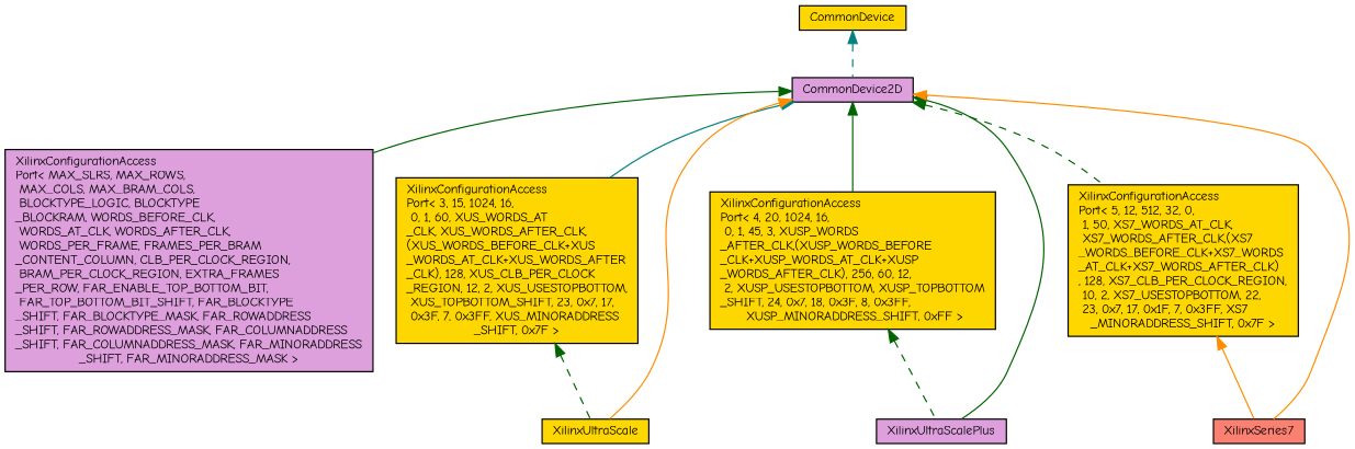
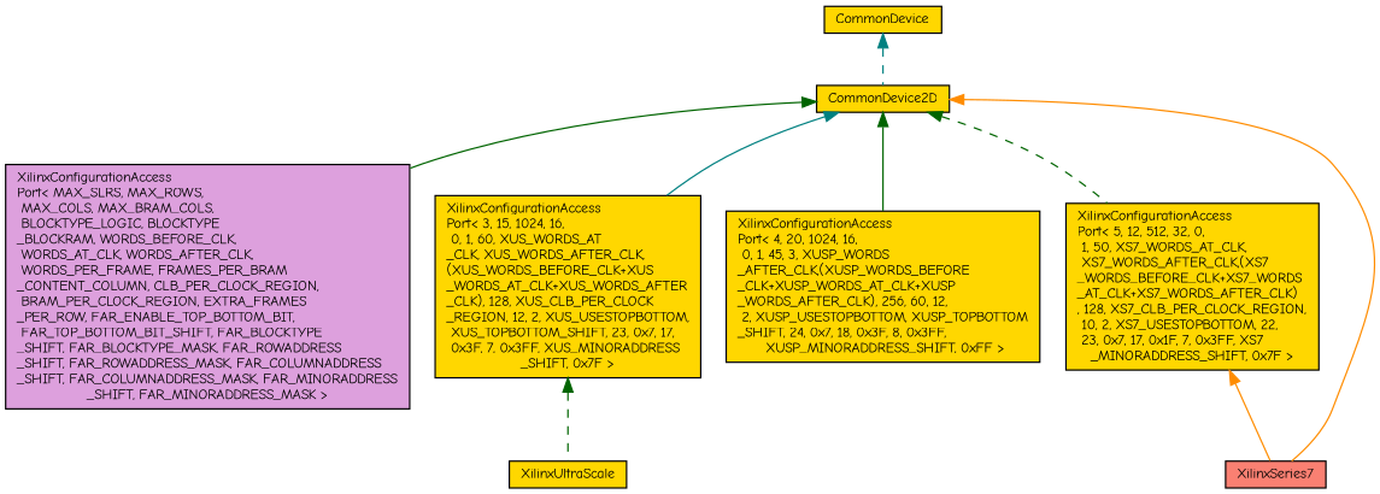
  digraph {
    fontname="Comic Neue"
    rankdir=TB
    node [color=black fillcolor=gold fontname="Comic Neue" fontsize=10 shape=record style=filled]
    edge [color=darkgreen dir=back fontname="Comic Neue" fontsize=10 labelfontname=Helvetica labelfontsize=10 style=solid]
    n1 [height=0.2 label=CommonDevice width=0.4]
-   n2 [fillcolor=plum height=0.2 label=CommonDevice2D width=0.4]
+   n2 [height=0.2 label=CommonDevice2D width=0.4]
    n3 [fillcolor=plum height=0.2 label="XilinxConfigurationAccess\lPort\< MAX_SLRS, MAX_ROWS,\l MAX_COLS, MAX_BRAM_COLS,\l BLOCKTYPE_LOGIC, BLOCKTYPE\l_BLOCKRAM, WORDS_BEFORE_CLK,\l WORDS_AT_CLK, WORDS_AFTER_CLK,\l WORDS_PER_FRAME, FRAMES_PER_BRAM\l_CONTENT_COLUMN, CLB_PER_CLOCK_REGION,\l BRAM_PER_CLOCK_REGION, EXTRA_FRAMES\l_PER_ROW, FAR_ENABLE_TOP_BOTTOM_BIT,\l FAR_TOP_BOTTOM_BIT_SHIFT, FAR_BLOCKTYPE\l_SHIFT, FAR_BLOCKTYPE_MASK, FAR_ROWADDRESS\l_SHIFT, FAR_ROWADDRESS_MASK, FAR_COLUMNADDRESS\l_SHIFT, FAR_COLUMNADDRESS_MASK, FAR_MINORADDRESS\l_SHIFT, FAR_MINORADDRESS_MASK \>" width=0.4]
    n4 [height=0.2 label="XilinxConfigurationAccess\lPort\< 3, 15, 1024, 16,\l 0, 1, 60, XUS_WORDS_AT\l_CLK, XUS_WORDS_AFTER_CLK,\l(XUS_WORDS_BEFORE_CLK+XUS\l_WORDS_AT_CLK+XUS_WORDS_AFTER\l_CLK), 128, XUS_CLB_PER_CLOCK\l_REGION, 12, 2, XUS_USESTOPBOTTOM,\l XUS_TOPBOTTOM_SHIFT, 23, 0x7, 17,\l 0x3F, 7, 0x3FF, XUS_MINORADDRESS\l_SHIFT, 0x7F \>" width=0.4]
    n5 [height=0.2 label=XilinxUltraScale width=0.4]
    n6 [height=0.2 label="XilinxConfigurationAccess\lPort\< 4, 20, 1024, 16,\l 0, 1, 45, 3, XUSP_WORDS\l_AFTER_CLK,(XUSP_WORDS_BEFORE\l_CLK+XUSP_WORDS_AT_CLK+XUSP\l_WORDS_AFTER_CLK), 256, 60, 12,\l 2, XUSP_USESTOPBOTTOM, XUSP_TOPBOTTOM\l_SHIFT, 24, 0x7, 18, 0x3F, 8, 0x3FF,\l XUSP_MINORADDRESS_SHIFT, 0xFF \>" width=0.4]
-   n7 [fillcolor=plum height=0.2 label=XilinxUltraScalePlus width=0.4]
    n8 [height=0.2 label="XilinxConfigurationAccess\lPort\< 5, 12, 512, 32, 0,\l 1, 50, XS7_WORDS_AT_CLK,\l XS7_WORDS_AFTER_CLK,(XS7\l_WORDS_BEFORE_CLK+XS7_WORDS\l_AT_CLK+XS7_WORDS_AFTER_CLK)\l, 128, XS7_CLB_PER_CLOCK_REGION,\l 10, 2, XS7_USESTOPBOTTOM, 22,\l 23, 0x7, 17, 0x1F, 7, 0x3FF, XS7\l_MINORADDRESS_SHIFT, 0x7F \>" width=0.4]
    n9 [fillcolor=salmon height=0.2 label=XilinxSeries7 width=0.4]
    n1 -> n2 [color=teal style=dashed]
    n2 -> n3
    n2 -> n4 [color=teal]
-   n2 -> n5 [color=darkorange]
    n2 -> n6
-   n2 -> n7
    n2 -> n8 [style=dashed]
    n2 -> n9 [color=darkorange]
    n4 -> n5 [style=dashed]
-   n6 -> n7 [style=dashed]
    n8 -> n9 [color=darkorange]
  }
